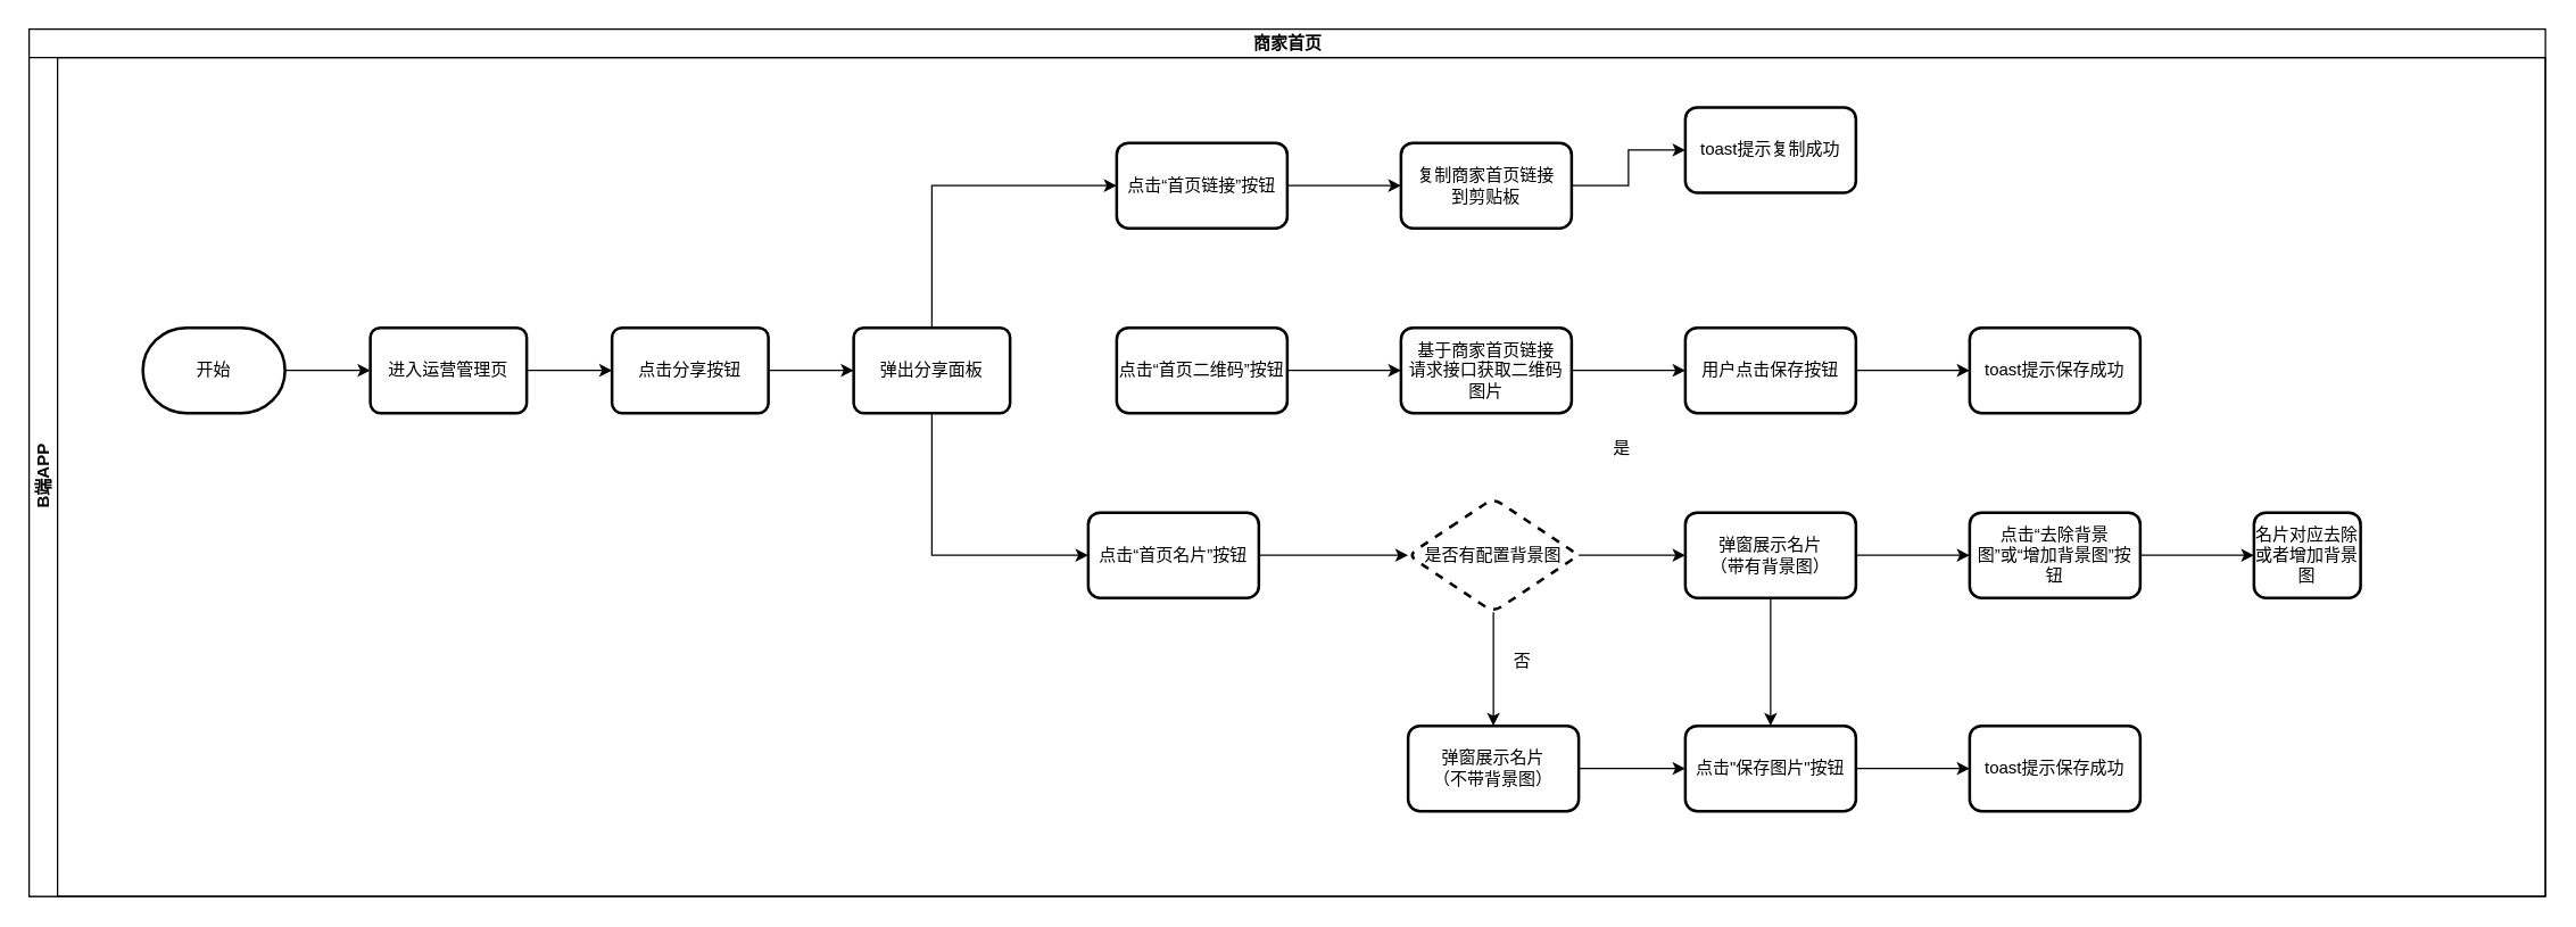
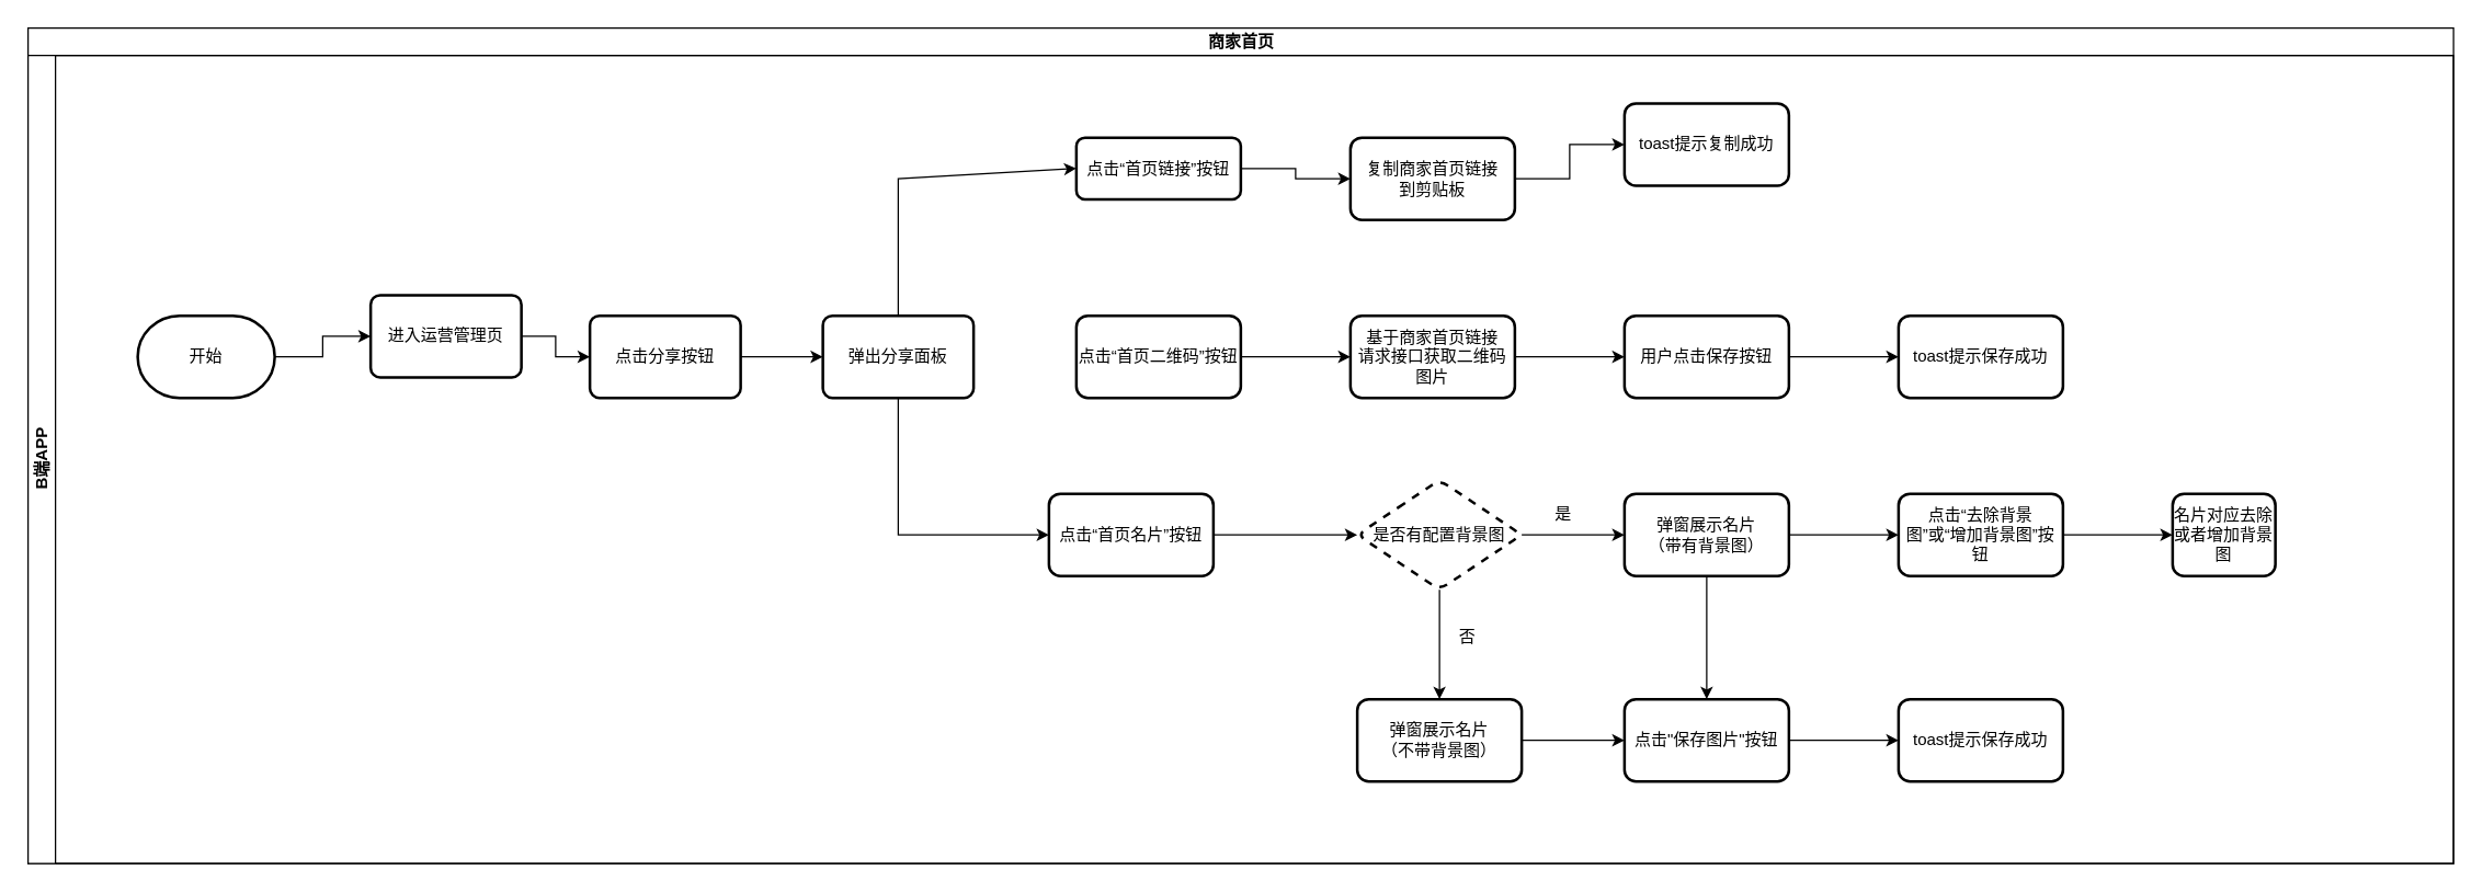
  <mxCell id="0" />
  <mxCell id="1" parent="0" />
  <mxCell id="2" value="商家首页" style="swimlane;childLayout=stackLayout;resizeParent=1;resizeParentMax=0;horizontal=1;startSize=20;horizontalStack=0;html=1;" vertex="1" parent="1"><mxGeometry x="20" y="20" width="1770" height="610" as="geometry" /></mxCell>
  <mxCell id="3" value="B端APP" style="swimlane;startSize=20;horizontal=0;html=1;" vertex="1" parent="2"><mxGeometry y="20" width="1770" height="590" as="geometry" /></mxCell>
  <mxCell id="4" value="" style="edgeStyle=orthogonalEdgeStyle;rounded=0;orthogonalLoop=1;jettySize=auto;html=1;" edge="1" parent="3" source="5" target="7"><mxGeometry relative="1" as="geometry" /></mxCell>
  <mxCell id="5" value="开始" style="strokeWidth=2;html=1;shape=mxgraph.flowchart.terminator;whiteSpace=wrap;" vertex="1" parent="3"><mxGeometry x="80" y="190" width="100" height="60" as="geometry" /></mxCell>
  <mxCell id="6" value="" style="edgeStyle=orthogonalEdgeStyle;rounded=0;orthogonalLoop=1;jettySize=auto;html=1;" edge="1" parent="3" source="7" target="9"><mxGeometry relative="1" as="geometry" /></mxCell>
- <mxCell id="7" value="进入运营管理页" style="rounded=1;whiteSpace=wrap;html=1;absoluteArcSize=1;arcSize=14;strokeWidth=2;" vertex="1" parent="3"><mxGeometry x="240" y="190" width="110" height="60" as="geometry" /></mxCell>
+ <mxCell id="7" value="进入运营管理页" style="rounded=1;whiteSpace=wrap;html=1;absoluteArcSize=1;arcSize=14;strokeWidth=2;" vertex="1" parent="3"><mxGeometry x="250" y="175" width="110" height="60" as="geometry" /></mxCell>
  <mxCell id="8" value="" style="edgeStyle=orthogonalEdgeStyle;rounded=0;orthogonalLoop=1;jettySize=auto;html=1;" edge="1" parent="3" source="9"><mxGeometry relative="1" as="geometry"><mxPoint x="580" y="220" as="targetPoint" /></mxGeometry></mxCell>
  <mxCell id="9" value="点击分享按钮" style="rounded=1;whiteSpace=wrap;html=1;absoluteArcSize=1;arcSize=14;strokeWidth=2;" vertex="1" parent="3"><mxGeometry x="410" y="190" width="110" height="60" as="geometry" /></mxCell>
  <mxCell id="10" value="弹出分享面板" style="rounded=1;whiteSpace=wrap;html=1;absoluteArcSize=1;arcSize=14;strokeWidth=2;" vertex="1" parent="3"><mxGeometry x="580" y="190" width="110" height="60" as="geometry" /></mxCell>
  <mxCell id="11" value="" style="edgeStyle=orthogonalEdgeStyle;rounded=0;orthogonalLoop=1;jettySize=auto;html=1;" edge="1" parent="3" source="12" target="21"><mxGeometry relative="1" as="geometry" /></mxCell>
  <mxCell id="12" value="点击“首页二维码”按钮" style="whiteSpace=wrap;html=1;rounded=1;arcSize=14;strokeWidth=2;" vertex="1" parent="3"><mxGeometry x="765" y="190" width="120" height="60" as="geometry" /></mxCell>
  <mxCell id="13" value="" style="edgeStyle=orthogonalEdgeStyle;rounded=0;orthogonalLoop=1;jettySize=auto;html=1;" edge="1" parent="3" source="14" target="18"><mxGeometry relative="1" as="geometry" /></mxCell>
- <mxCell id="14" value="点击“首页链接”按钮" style="whiteSpace=wrap;html=1;rounded=1;arcSize=14;strokeWidth=2;" vertex="1" parent="3"><mxGeometry x="765" y="60" width="120" height="60" as="geometry" /></mxCell>
+ <mxCell id="14" value="点击“首页链接”按钮" style="whiteSpace=wrap;html=1;rounded=1;arcSize=14;strokeWidth=2;" vertex="1" parent="3"><mxGeometry x="765" y="60" width="120" height="45" as="geometry" /></mxCell>
  <mxCell id="15" value="" style="edgeStyle=orthogonalEdgeStyle;rounded=0;orthogonalLoop=1;jettySize=auto;html=1;" edge="1" parent="3" source="16" target="27"><mxGeometry relative="1" as="geometry" /></mxCell>
  <mxCell id="16" value="点击“首页名片”按钮" style="whiteSpace=wrap;html=1;rounded=1;arcSize=14;strokeWidth=2;" vertex="1" parent="3"><mxGeometry x="745" y="320" width="120" height="60" as="geometry" /></mxCell>
  <mxCell id="17" value="" style="edgeStyle=orthogonalEdgeStyle;rounded=0;orthogonalLoop=1;jettySize=auto;html=1;" edge="1" parent="3" source="18" target="19"><mxGeometry relative="1" as="geometry" /></mxCell>
  <mxCell id="18" value="复制商家首页链接&lt;div&gt;到剪贴板&lt;/div&gt;" style="whiteSpace=wrap;html=1;rounded=1;arcSize=14;strokeWidth=2;" vertex="1" parent="3"><mxGeometry x="965" y="60" width="120" height="60" as="geometry" /></mxCell>
  <mxCell id="19" value="toast提示复制成功" style="whiteSpace=wrap;html=1;rounded=1;arcSize=14;strokeWidth=2;" vertex="1" parent="3"><mxGeometry x="1165" y="35" width="120" height="60" as="geometry" /></mxCell>
  <mxCell id="20" value="" style="edgeStyle=orthogonalEdgeStyle;rounded=0;orthogonalLoop=1;jettySize=auto;html=1;" edge="1" parent="3" source="21" target="23"><mxGeometry relative="1" as="geometry" /></mxCell>
  <mxCell id="21" value="基于商家首页链接&lt;div&gt;请求接口获取二维码图片&lt;/div&gt;" style="whiteSpace=wrap;html=1;rounded=1;arcSize=14;strokeWidth=2;" vertex="1" parent="3"><mxGeometry x="965" y="190" width="120" height="60" as="geometry" /></mxCell>
  <mxCell id="22" value="" style="edgeStyle=orthogonalEdgeStyle;rounded=0;orthogonalLoop=1;jettySize=auto;html=1;" edge="1" parent="3" source="23" target="24"><mxGeometry relative="1" as="geometry" /></mxCell>
  <mxCell id="23" value="用户点击保存按钮" style="whiteSpace=wrap;html=1;rounded=1;arcSize=14;strokeWidth=2;" vertex="1" parent="3"><mxGeometry x="1165" y="190" width="120" height="60" as="geometry" /></mxCell>
  <mxCell id="24" value="toast提示保存成功" style="whiteSpace=wrap;html=1;rounded=1;arcSize=14;strokeWidth=2;" vertex="1" parent="3"><mxGeometry x="1365" y="190" width="120" height="60" as="geometry" /></mxCell>
  <mxCell id="25" value="" style="edgeStyle=orthogonalEdgeStyle;rounded=0;orthogonalLoop=1;jettySize=auto;html=1;" edge="1" parent="3" source="27" target="30"><mxGeometry relative="1" as="geometry" /></mxCell>
  <mxCell id="26" value="" style="edgeStyle=orthogonalEdgeStyle;rounded=0;orthogonalLoop=1;jettySize=auto;html=1;" edge="1" parent="3" source="27" target="32"><mxGeometry relative="1" as="geometry" /></mxCell>
  <mxCell id="27" value="是否有配置背景图" style="rhombus;whiteSpace=wrap;html=1;rounded=1;arcSize=14;strokeWidth=2;dashed=1;" vertex="1" parent="3"><mxGeometry x="970" y="310" width="120" height="80" as="geometry" /></mxCell>
  <mxCell id="28" value="" style="edgeStyle=orthogonalEdgeStyle;rounded=0;orthogonalLoop=1;jettySize=auto;html=1;" edge="1" parent="3" source="30" target="39"><mxGeometry relative="1" as="geometry" /></mxCell>
  <mxCell id="29" value="" style="edgeStyle=orthogonalEdgeStyle;rounded=0;orthogonalLoop=1;jettySize=auto;html=1;" edge="1" parent="3" source="30" target="36"><mxGeometry relative="1" as="geometry" /></mxCell>
  <mxCell id="30" value="弹窗展示名片&lt;div&gt;（带有背景图）&lt;/div&gt;" style="whiteSpace=wrap;html=1;rounded=1;arcSize=14;strokeWidth=2;" vertex="1" parent="3"><mxGeometry x="1165" y="320" width="120" height="60" as="geometry" /></mxCell>
  <mxCell id="31" value="" style="edgeStyle=orthogonalEdgeStyle;rounded=0;orthogonalLoop=1;jettySize=auto;html=1;" edge="1" parent="3" source="32" target="36"><mxGeometry relative="1" as="geometry" /></mxCell>
  <mxCell id="32" value="弹窗展示名片&lt;div&gt;（不带背景图）&lt;/div&gt;" style="whiteSpace=wrap;html=1;rounded=1;arcSize=14;strokeWidth=2;" vertex="1" parent="3"><mxGeometry x="970" y="470" width="120" height="60" as="geometry" /></mxCell>
- <mxCell id="33" value="是" style="text;html=1;align=center;verticalAlign=middle;resizable=0;points=[];autosize=1;strokeColor=none;fillColor=none;" vertex="1" parent="3"><mxGeometry x="1100" y="260" width="40" height="30" as="geometry" /></mxCell>
+ <mxCell id="33" value="是" style="text;html=1;align=center;verticalAlign=middle;resizable=0;points=[];autosize=1;strokeColor=none;fillColor=none;" vertex="1" parent="3"><mxGeometry x="1100" y="320" width="40" height="30" as="geometry" /></mxCell>
  <mxCell id="34" value="否" style="text;html=1;align=center;verticalAlign=middle;resizable=0;points=[];autosize=1;strokeColor=none;fillColor=none;" vertex="1" parent="3"><mxGeometry x="1030" y="410" width="40" height="30" as="geometry" /></mxCell>
  <mxCell id="35" value="" style="edgeStyle=orthogonalEdgeStyle;rounded=0;orthogonalLoop=1;jettySize=auto;html=1;" edge="1" parent="3" source="36" target="37"><mxGeometry relative="1" as="geometry" /></mxCell>
  <mxCell id="36" value="点击&quot;保存图片&quot;按钮" style="whiteSpace=wrap;html=1;rounded=1;arcSize=14;strokeWidth=2;" vertex="1" parent="3"><mxGeometry x="1165" y="470" width="120" height="60" as="geometry" /></mxCell>
  <mxCell id="37" value="toast提示保存成功" style="whiteSpace=wrap;html=1;rounded=1;arcSize=14;strokeWidth=2;" vertex="1" parent="3"><mxGeometry x="1365" y="470" width="120" height="60" as="geometry" /></mxCell>
  <mxCell id="38" value="" style="edgeStyle=orthogonalEdgeStyle;rounded=0;orthogonalLoop=1;jettySize=auto;html=1;" edge="1" parent="3" source="39" target="40"><mxGeometry relative="1" as="geometry" /></mxCell>
  <mxCell id="39" value="点击“去除背景图”或“增加背景图”按钮" style="whiteSpace=wrap;html=1;rounded=1;arcSize=14;strokeWidth=2;" vertex="1" parent="3"><mxGeometry x="1365" y="320" width="120" height="60" as="geometry" /></mxCell>
  <mxCell id="40" value="名片对应去除&lt;div&gt;或者增加背景图&lt;/div&gt;" style="whiteSpace=wrap;html=1;rounded=1;arcSize=14;strokeWidth=2;" vertex="1" parent="3"><mxGeometry x="1565" y="320" width="75" height="60" as="geometry" /></mxCell>
  <mxCell id="41" value="" style="endArrow=classic;html=1;rounded=0;exitX=0.5;exitY=0;exitDx=0;exitDy=0;entryX=0;entryY=0.5;entryDx=0;entryDy=0;" edge="1" parent="3" source="10" target="14"><mxGeometry width="50" height="50" relative="1" as="geometry"><mxPoint x="500" y="90" as="sourcePoint" /><mxPoint x="550" y="40" as="targetPoint" /><Array as="points"><mxPoint x="635" y="90" /></Array></mxGeometry></mxCell>
  <mxCell id="42" value="" style="endArrow=classic;html=1;rounded=0;exitX=0.5;exitY=1;exitDx=0;exitDy=0;entryX=0;entryY=0.5;entryDx=0;entryDy=0;" edge="1" parent="3" source="10" target="16"><mxGeometry width="50" height="50" relative="1" as="geometry"><mxPoint x="420" y="390" as="sourcePoint" /><mxPoint x="470" y="340" as="targetPoint" /><Array as="points"><mxPoint x="635" y="350" /></Array></mxGeometry></mxCell>
